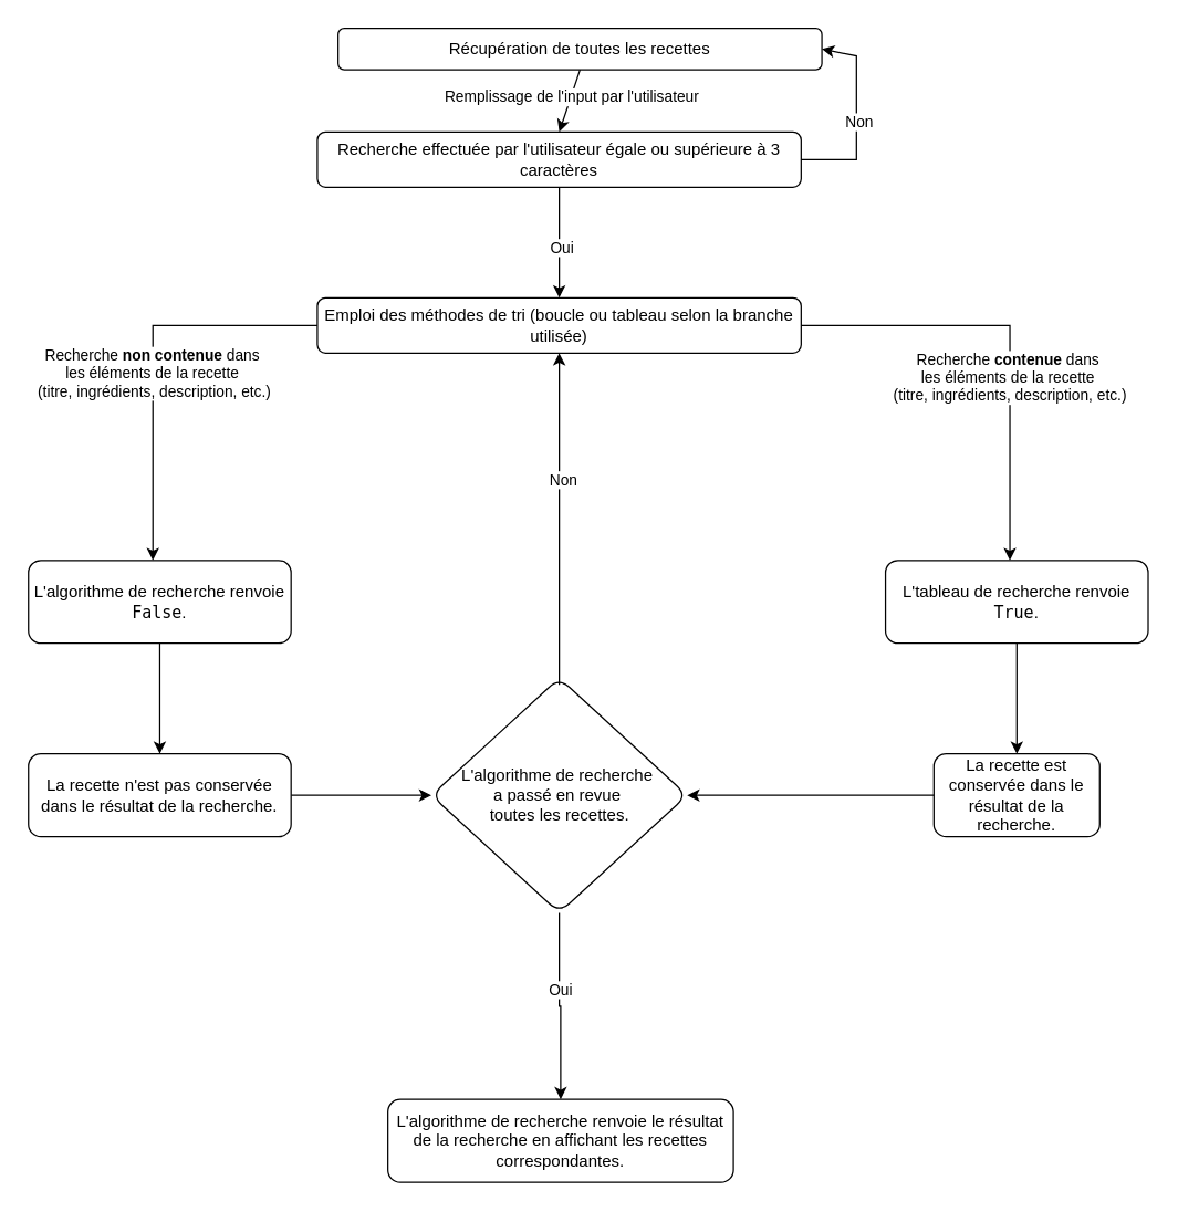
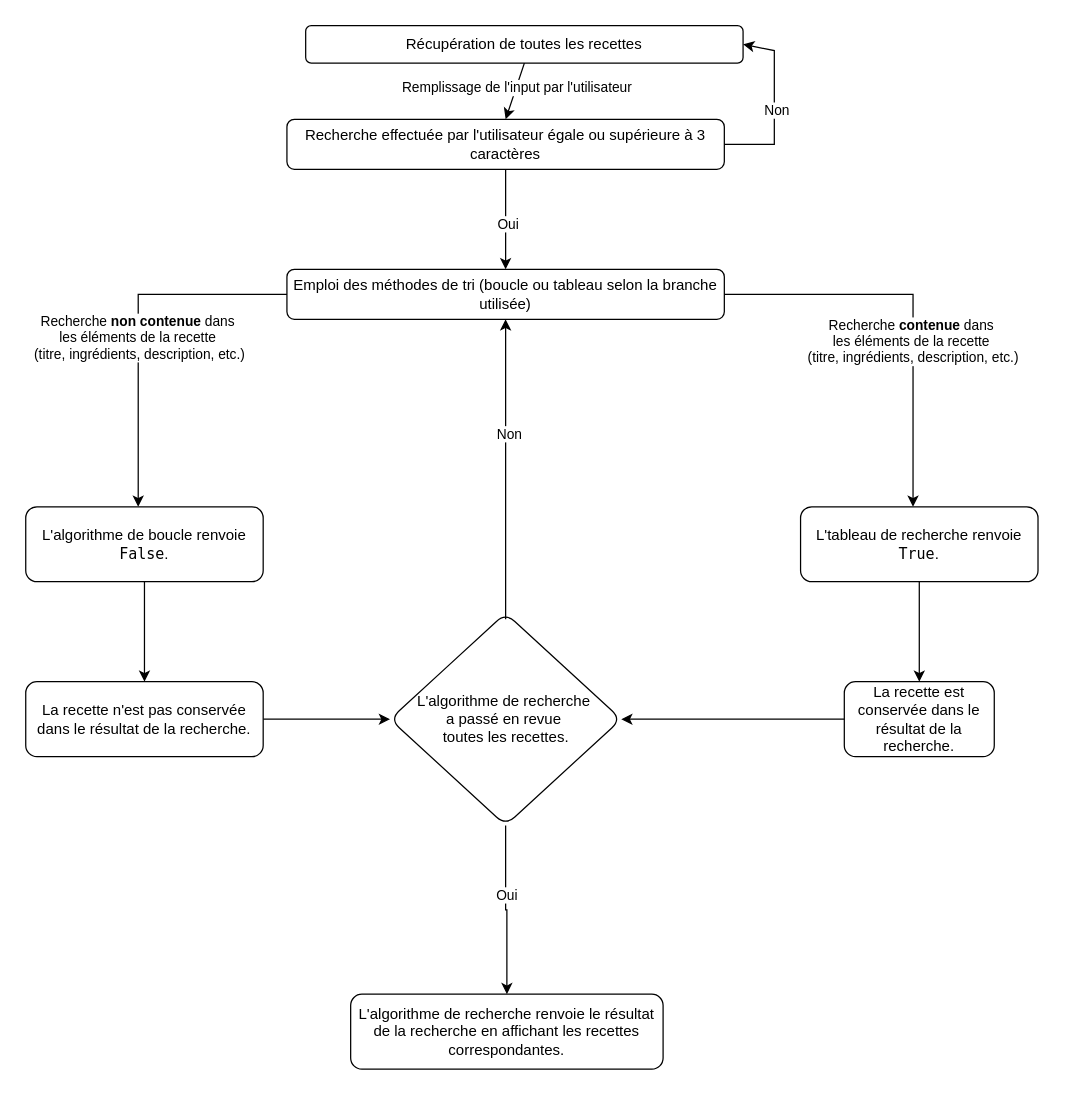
  <mxCell id="0" />
  <mxCell id="1" parent="0" />
  <mxCell id="2" value="Récupération de toutes les recettes" style="rounded=1;whiteSpace=wrap;html=1;" parent="1" vertex="1"><mxGeometry x="244" y="20" width="350" height="30" as="geometry" /></mxCell>
  <mxCell id="3" value="" style="edgeStyle=orthogonalEdgeStyle;rounded=0;orthogonalLoop=1;jettySize=auto;html=1;" parent="1" source="5" target="10" edge="1"><mxGeometry relative="1" as="geometry" /></mxCell>
  <mxCell id="4" value="Oui" style="edgeLabel;html=1;align=center;verticalAlign=middle;resizable=0;points=[];" parent="3" vertex="1" connectable="0"><mxGeometry x="0.075" y="1" relative="1" as="geometry"><mxPoint as="offset" /></mxGeometry></mxCell>
  <mxCell id="5" value="Recherche effectuée par l'utilisateur égale ou supérieure à 3 caractères" style="rounded=1;whiteSpace=wrap;html=1;" parent="1" vertex="1"><mxGeometry x="229" y="95" width="350" height="40" as="geometry" /></mxCell>
  <mxCell id="6" value="" style="endArrow=classic;html=1;rounded=0;entryX=1;entryY=0.5;entryDx=0;entryDy=0;" parent="1" target="2" edge="1"><mxGeometry width="50" height="50" relative="1" as="geometry"><mxPoint x="579" y="115" as="sourcePoint" /><mxPoint x="619" y="15" as="targetPoint" /><Array as="points"><mxPoint x="619" y="115" /><mxPoint x="619" y="40" /></Array></mxGeometry></mxCell>
  <mxCell id="7" value="Non" style="edgeLabel;html=1;align=center;verticalAlign=middle;resizable=0;points=[];" parent="6" vertex="1" connectable="0"><mxGeometry x="-0.032" y="-1" relative="1" as="geometry"><mxPoint as="offset" /></mxGeometry></mxCell>
  <mxCell id="8" value="" style="endArrow=classic;html=1;rounded=0;entryX=0.5;entryY=0;entryDx=0;entryDy=0;exitX=0.5;exitY=1;exitDx=0;exitDy=0;" parent="1" source="2" target="5" edge="1"><mxGeometry width="50" height="50" relative="1" as="geometry"><mxPoint x="379" y="95" as="sourcePoint" /><mxPoint x="429" y="45" as="targetPoint" /></mxGeometry></mxCell>
  <mxCell id="9" value="Remplissage de l'input par l'utilisateur" style="edgeLabel;html=1;align=center;verticalAlign=middle;resizable=0;points=[];" parent="8" vertex="1" connectable="0"><mxGeometry x="-0.1" relative="1" as="geometry"><mxPoint as="offset" /></mxGeometry></mxCell>
  <mxCell id="10" value="Emploi des méthodes de tri (boucle ou tableau selon la branche utilisée)" style="rounded=1;whiteSpace=wrap;html=1;" parent="1" vertex="1"><mxGeometry x="229" y="215" width="350" height="40" as="geometry" /></mxCell>
  <mxCell id="11" value="" style="endArrow=classic;html=1;rounded=0;exitX=0;exitY=0.5;exitDx=0;exitDy=0;" parent="1" source="10" edge="1"><mxGeometry width="50" height="50" relative="1" as="geometry"><mxPoint x="90" y="345" as="sourcePoint" /><mxPoint x="110" y="405" as="targetPoint" /><Array as="points"><mxPoint x="110" y="235" /></Array></mxGeometry></mxCell>
  <mxCell id="12" value="&lt;div&gt;Recherche &lt;b&gt;non contenue&lt;/b&gt; dans&amp;nbsp;&lt;/div&gt;&lt;div&gt;les éléments de la recette&amp;nbsp;&lt;/div&gt;&lt;div&gt;(titre, ingrédients, description, etc.)&lt;/div&gt;" style="edgeLabel;html=1;align=center;verticalAlign=middle;resizable=0;points=[];" parent="11" vertex="1" connectable="0"><mxGeometry x="0.059" relative="1" as="geometry"><mxPoint as="offset" /></mxGeometry></mxCell>
  <mxCell id="13" value="" style="edgeStyle=orthogonalEdgeStyle;rounded=0;orthogonalLoop=1;jettySize=auto;html=1;" parent="1" source="14" target="16" edge="1"><mxGeometry relative="1" as="geometry" /></mxCell>
- <mxCell id="14" value="L'algorithme de recherche renvoie &lt;code&gt;False&lt;/code&gt;." style="rounded=1;whiteSpace=wrap;html=1;" parent="1" vertex="1"><mxGeometry x="20" y="405" width="190" height="60" as="geometry" /></mxCell>
+ <mxCell id="14" value="L'algorithme de boucle renvoie &lt;code&gt;False&lt;/code&gt;." style="rounded=1;whiteSpace=wrap;html=1;" parent="1" vertex="1"><mxGeometry x="20" y="405" width="190" height="60" as="geometry" /></mxCell>
  <mxCell id="15" value="" style="edgeStyle=orthogonalEdgeStyle;rounded=0;orthogonalLoop=1;jettySize=auto;html=1;" parent="1" source="16" target="19" edge="1"><mxGeometry relative="1" as="geometry" /></mxCell>
  <mxCell id="16" value="La recette n'est pas conservée dans le résultat de la recherche." style="rounded=1;whiteSpace=wrap;html=1;" parent="1" vertex="1"><mxGeometry x="20" y="545" width="190" height="60" as="geometry" /></mxCell>
  <mxCell id="17" value="" style="edgeStyle=orthogonalEdgeStyle;rounded=0;orthogonalLoop=1;jettySize=auto;html=1;" parent="1" source="19" target="22" edge="1"><mxGeometry relative="1" as="geometry" /></mxCell>
  <mxCell id="18" value="Oui" style="edgeLabel;html=1;align=center;verticalAlign=middle;resizable=0;points=[];" parent="17" vertex="1" connectable="0"><mxGeometry x="-0.185" relative="1" as="geometry"><mxPoint as="offset" /></mxGeometry></mxCell>
  <mxCell id="19" value="&lt;div&gt;L'algorithme de recherche&amp;nbsp;&lt;/div&gt;&lt;div&gt;a passé en revue&amp;nbsp;&lt;/div&gt;&lt;div&gt;toutes les recettes.&lt;/div&gt;" style="rhombus;whiteSpace=wrap;html=1;rounded=1;" parent="1" vertex="1"><mxGeometry x="311.5" y="490" width="185" height="170" as="geometry" /></mxCell>
  <mxCell id="20" value="" style="endArrow=classic;html=1;rounded=0;entryX=0.5;entryY=1;entryDx=0;entryDy=0;exitX=0.5;exitY=0.029;exitDx=0;exitDy=0;exitPerimeter=0;" parent="1" source="19" target="10" edge="1"><mxGeometry width="50" height="50" relative="1" as="geometry"><mxPoint x="400" y="505" as="sourcePoint" /><mxPoint x="450" y="455" as="targetPoint" /></mxGeometry></mxCell>
  <mxCell id="21" value="Non" style="edgeLabel;html=1;align=center;verticalAlign=middle;resizable=0;points=[];" parent="20" vertex="1" connectable="0"><mxGeometry x="0.233" y="-2" relative="1" as="geometry"><mxPoint as="offset" /></mxGeometry></mxCell>
  <mxCell id="22" value="L'algorithme de recherche renvoie le résultat de la recherche en affichant les recettes correspondantes." style="whiteSpace=wrap;html=1;rounded=1;" parent="1" vertex="1"><mxGeometry x="280" y="795" width="250" height="60" as="geometry" /></mxCell>
  <mxCell id="23" value="" style="endArrow=classic;html=1;rounded=0;exitX=1;exitY=0.5;exitDx=0;exitDy=0;" parent="1" source="10" edge="1"><mxGeometry width="50" height="50" relative="1" as="geometry"><mxPoint x="710" y="335" as="sourcePoint" /><mxPoint x="730" y="405" as="targetPoint" /><Array as="points"><mxPoint x="730" y="235" /></Array></mxGeometry></mxCell>
  <mxCell id="24" value="&lt;div&gt;Recherche &lt;b&gt;contenue&lt;/b&gt; dans&amp;nbsp;&lt;/div&gt;&lt;div&gt;les éléments de la recette&amp;nbsp;&lt;/div&gt;&lt;div&gt;(titre, ingrédients, description, etc.)&lt;/div&gt;" style="edgeLabel;html=1;align=center;verticalAlign=middle;resizable=0;points=[];" parent="23" vertex="1" connectable="0"><mxGeometry x="0.171" y="-1" relative="1" as="geometry"><mxPoint as="offset" /></mxGeometry></mxCell>
  <mxCell id="25" value="" style="edgeStyle=orthogonalEdgeStyle;rounded=0;orthogonalLoop=1;jettySize=auto;html=1;" parent="1" source="26" target="27" edge="1"><mxGeometry relative="1" as="geometry" /></mxCell>
  <mxCell id="26" value="L'tableau de recherche renvoie &lt;code&gt;True&lt;/code&gt;." style="rounded=1;whiteSpace=wrap;html=1;" parent="1" vertex="1"><mxGeometry x="640" y="405" width="190" height="60" as="geometry" /></mxCell>
  <mxCell id="27" value="La recette est conservée dans le résultat de la recherche." style="whiteSpace=wrap;html=1;rounded=1;" parent="1" vertex="1"><mxGeometry x="675" y="545" width="120" height="60" as="geometry" /></mxCell>
  <mxCell id="28" value="" style="endArrow=classic;html=1;rounded=0;exitX=0;exitY=0.5;exitDx=0;exitDy=0;entryX=1;entryY=0.5;entryDx=0;entryDy=0;" parent="1" source="27" target="19" edge="1"><mxGeometry width="50" height="50" relative="1" as="geometry"><mxPoint x="570" y="590" as="sourcePoint" /><mxPoint x="620" y="540" as="targetPoint" /></mxGeometry></mxCell>
